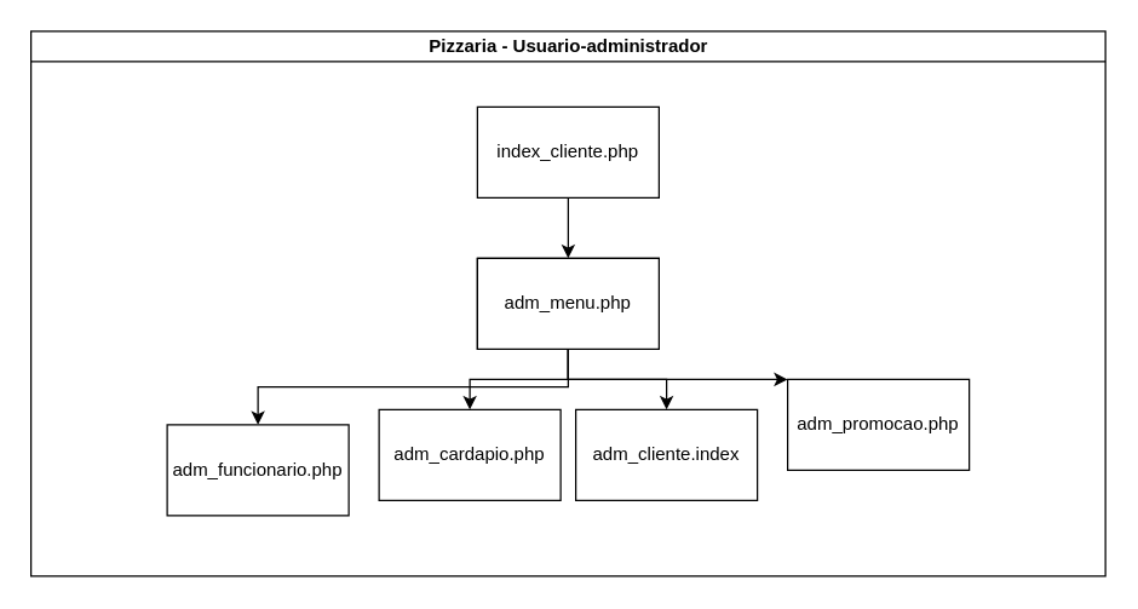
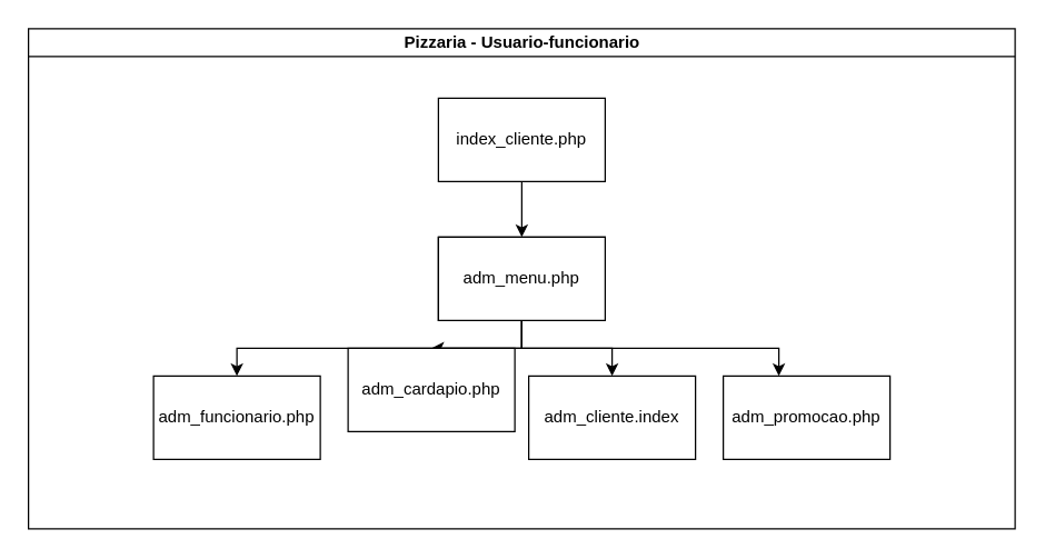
  <mxCell id="0" />
  <mxCell id="1" parent="0" />
- <mxCell id="2" value="Pizzaria - Usuario-administrador" style="swimlane;html=1;startSize=20;horizontal=1;containerType=tree;glass=0;" parent="1" vertex="1"><mxGeometry x="20" y="20" width="710" height="360" as="geometry" /></mxCell>
+ <mxCell id="2" value="Pizzaria - Usuario-funcionario" style="swimlane;html=1;startSize=20;horizontal=1;containerType=tree;glass=0;" parent="1" vertex="1"><mxGeometry x="20" y="20" width="710" height="360" as="geometry" /></mxCell>
  <mxCell id="3" value="index_cliente.php" style="rounded=0;whiteSpace=wrap;html=1;" vertex="1" parent="2"><mxGeometry x="295" y="50" width="120" height="60" as="geometry" /></mxCell>
  <mxCell id="4" value="adm_menu.php" style="rounded=0;whiteSpace=wrap;html=1;" vertex="1" parent="2"><mxGeometry x="295" y="150" width="120" height="60" as="geometry" /></mxCell>
  <mxCell id="5" value="" style="edgeStyle=orthogonalEdgeStyle;rounded=0;orthogonalLoop=1;jettySize=auto;html=1;" edge="1" source="3" target="6" parent="2"><mxGeometry relative="1" as="geometry" /></mxCell>
  <mxCell id="6" value="adm_menu.php" style="rounded=0;whiteSpace=wrap;html=1;" vertex="1" parent="2"><mxGeometry x="295" y="150" width="120" height="60" as="geometry" /></mxCell>
  <mxCell id="7" value="" style="edgeStyle=orthogonalEdgeStyle;rounded=0;orthogonalLoop=1;jettySize=auto;html=1;exitX=0.5;exitY=1;exitDx=0;exitDy=0;" edge="1" target="8" source="6" parent="2"><mxGeometry relative="1" as="geometry"><mxPoint x="395" y="190" as="sourcePoint" /></mxGeometry></mxCell>
- <mxCell id="8" value="adm_funcionario.php" style="rounded=0;whiteSpace=wrap;html=1;" vertex="1" parent="2"><mxGeometry x="90" y="260" width="120" height="60" as="geometry" /></mxCell>
+ <mxCell id="8" value="adm_funcionario.php" style="rounded=0;whiteSpace=wrap;html=1;" vertex="1" parent="2"><mxGeometry x="90" y="250" width="120" height="60" as="geometry" /></mxCell>
  <mxCell id="9" value="" style="edgeStyle=orthogonalEdgeStyle;rounded=0;orthogonalLoop=1;jettySize=auto;html=1;" edge="1" target="10" source="6" parent="2"><mxGeometry relative="1" as="geometry"><mxPoint x="385" y="190" as="sourcePoint" /></mxGeometry></mxCell>
- <mxCell id="10" value="adm_cardapio.php" style="rounded=0;whiteSpace=wrap;html=1;" vertex="1" parent="2"><mxGeometry x="230" y="250" width="120" height="60" as="geometry" /></mxCell>
+ <mxCell id="10" value="adm_cardapio.php" style="rounded=0;whiteSpace=wrap;html=1;" vertex="1" parent="2"><mxGeometry x="230" y="230" width="120" height="60" as="geometry" /></mxCell>
  <mxCell id="11" value="" style="edgeStyle=orthogonalEdgeStyle;rounded=0;orthogonalLoop=1;jettySize=auto;html=1;" edge="1" target="12" source="6" parent="2"><mxGeometry relative="1" as="geometry"><mxPoint x="385" y="190" as="sourcePoint" /></mxGeometry></mxCell>
  <mxCell id="12" value="adm_cliente.index" style="rounded=0;whiteSpace=wrap;html=1;" vertex="1" parent="2"><mxGeometry x="360" y="250" width="120" height="60" as="geometry" /></mxCell>
  <mxCell id="13" value="" style="edgeStyle=orthogonalEdgeStyle;rounded=0;orthogonalLoop=1;jettySize=auto;html=1;" edge="1" target="14" parent="2"><mxGeometry relative="1" as="geometry"><mxPoint x="355" y="210" as="sourcePoint" /><Array as="points"><mxPoint x="355" y="230" /><mxPoint x="540" y="230" /></Array></mxGeometry></mxCell>
- <mxCell id="14" value="adm_promocao.php" style="rounded=0;whiteSpace=wrap;html=1;" vertex="1" parent="2"><mxGeometry x="500" y="230" width="120" height="60" as="geometry" /></mxCell>
+ <mxCell id="14" value="adm_promocao.php" style="rounded=0;whiteSpace=wrap;html=1;" vertex="1" parent="2"><mxGeometry x="500" y="250" width="120" height="60" as="geometry" /></mxCell>
